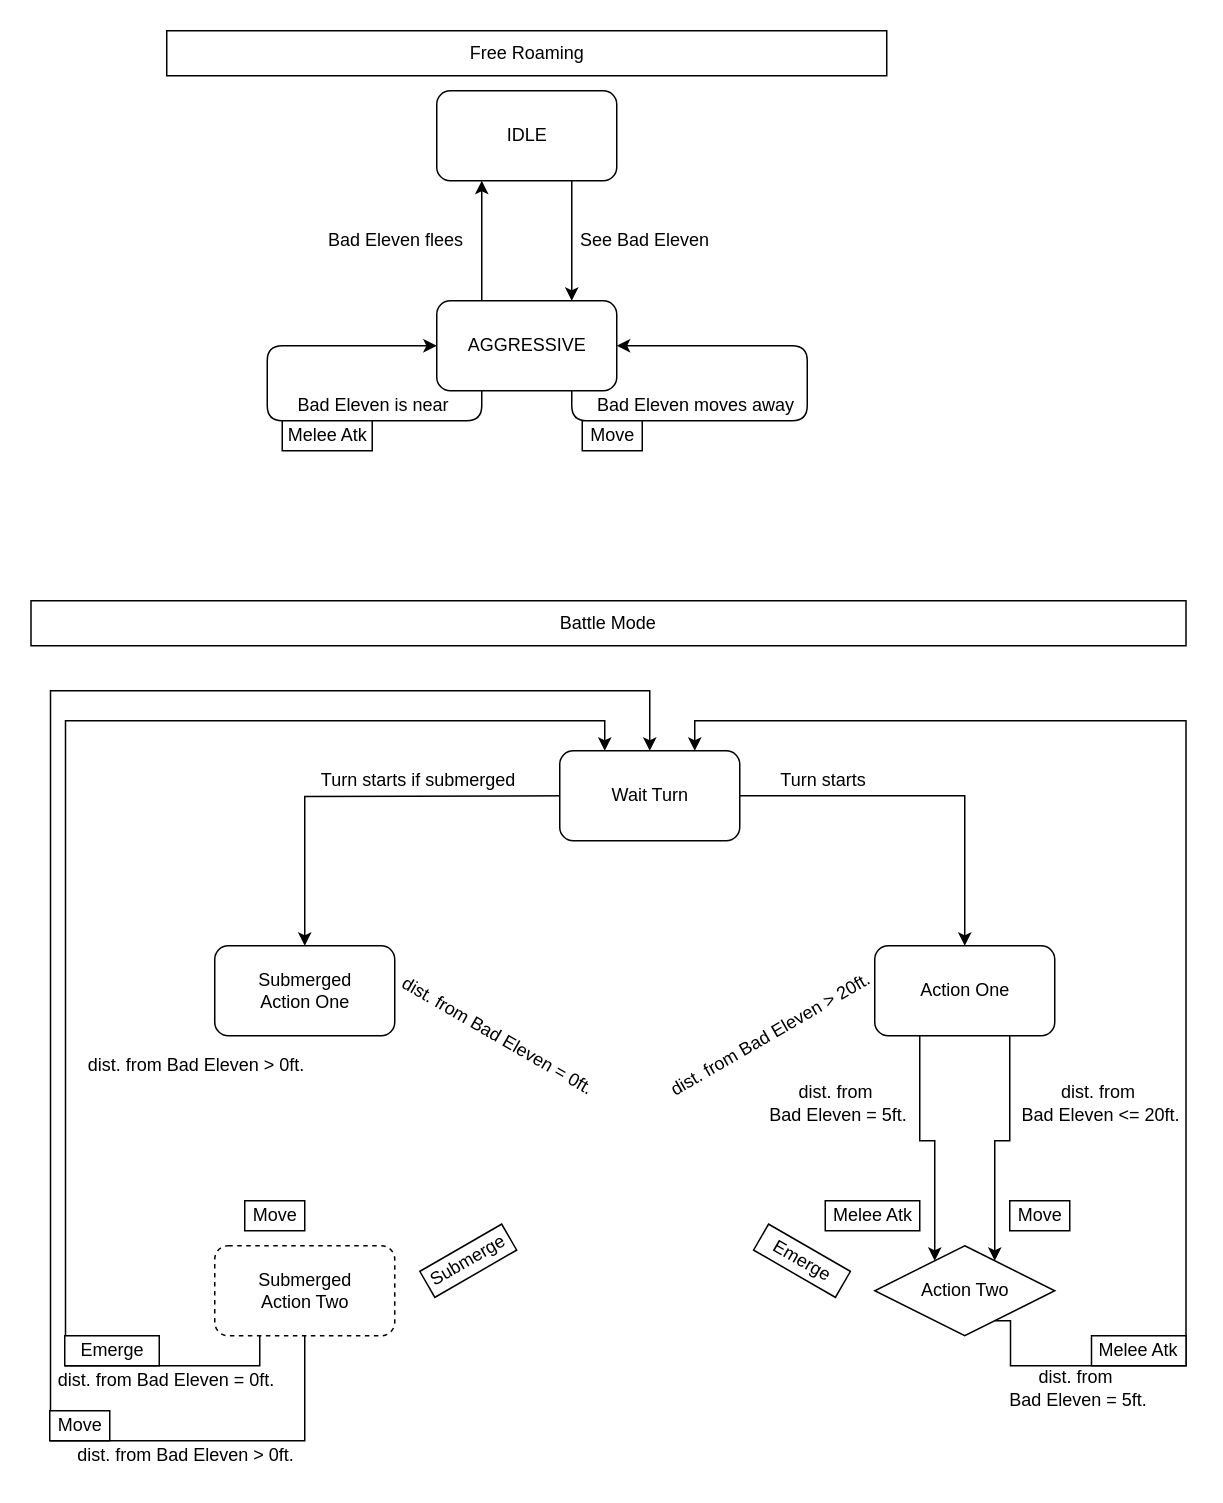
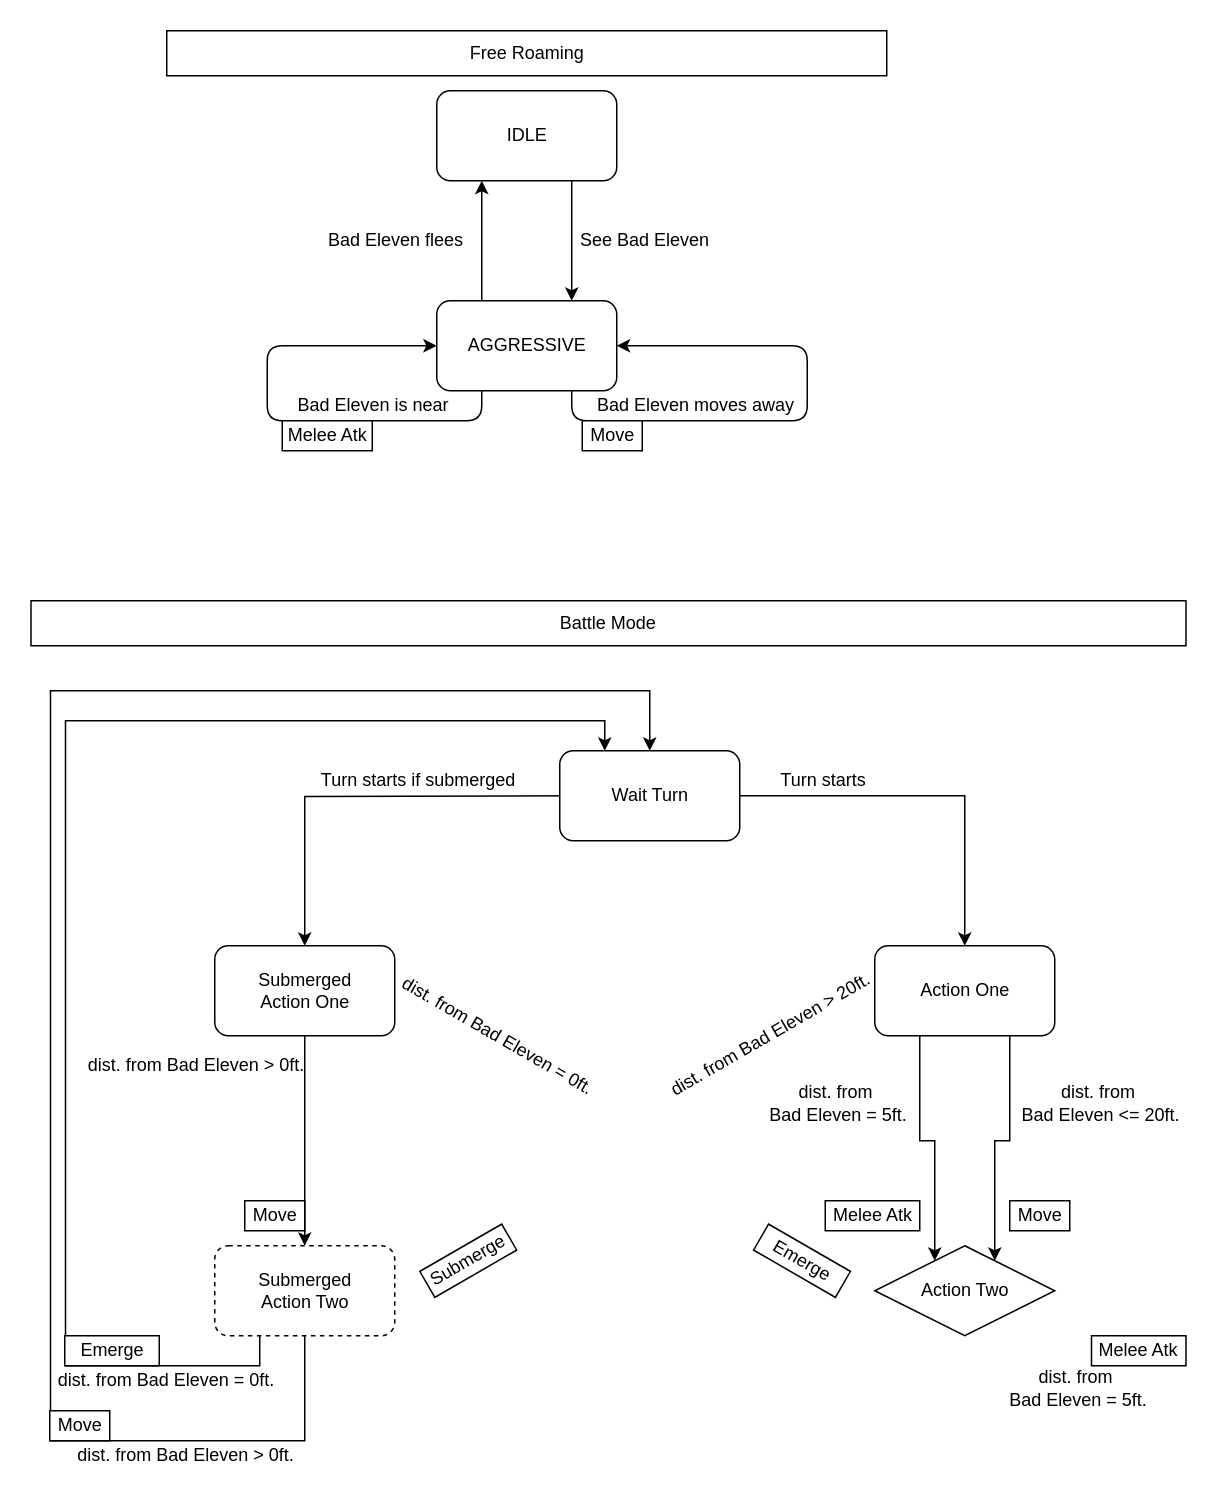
  <mxCell id="0" />
  <mxCell id="1" parent="0" />
  <mxCell id="2" style="edgeStyle=orthogonalEdgeStyle;rounded=0;orthogonalLoop=1;jettySize=auto;html=1;exitX=0.75;exitY=1;exitDx=0;exitDy=0;entryX=0.75;entryY=0;entryDx=0;entryDy=0;" parent="1" source="3" target="5" edge="1"><mxGeometry relative="1" as="geometry" /></mxCell>
  <mxCell id="3" value="IDLE" style="rounded=1;whiteSpace=wrap;html=1;" parent="1" vertex="1"><mxGeometry x="290.5" y="60" width="120" height="60" as="geometry" /></mxCell>
  <mxCell id="4" style="edgeStyle=orthogonalEdgeStyle;rounded=0;orthogonalLoop=1;jettySize=auto;html=1;exitX=0.25;exitY=0;exitDx=0;exitDy=0;entryX=0.25;entryY=1;entryDx=0;entryDy=0;" parent="1" source="5" target="3" edge="1"><mxGeometry relative="1" as="geometry" /></mxCell>
  <mxCell id="5" value="AGGRESSIVE" style="rounded=1;whiteSpace=wrap;html=1;" parent="1" vertex="1"><mxGeometry x="290.5" y="200" width="120" height="60" as="geometry" /></mxCell>
  <mxCell id="6" value="See Bad Eleven" style="text;html=1;align=center;verticalAlign=middle;resizable=0;points=[];autosize=1;" parent="1" vertex="1"><mxGeometry x="378.5" y="150" width="100" height="20" as="geometry" /></mxCell>
  <mxCell id="7" value="Bad Eleven flees" style="text;html=1;align=center;verticalAlign=middle;resizable=0;points=[];autosize=1;" parent="1" vertex="1"><mxGeometry x="207.5" y="150" width="110" height="20" as="geometry" /></mxCell>
  <mxCell id="8" style="edgeStyle=orthogonalEdgeStyle;orthogonalLoop=1;jettySize=auto;html=1;exitX=0.75;exitY=1;exitDx=0;exitDy=0;entryX=1;entryY=0.5;entryDx=0;entryDy=0;rounded=1;" parent="1" source="5" target="5" edge="1"><mxGeometry relative="1" as="geometry"><Array as="points"><mxPoint x="380.5" y="280" /><mxPoint x="537.5" y="280" /><mxPoint x="537.5" y="230" /></Array></mxGeometry></mxCell>
  <mxCell id="9" value="Bad Eleven moves away" style="text;html=1;align=center;verticalAlign=middle;resizable=0;points=[];autosize=1;" parent="1" vertex="1"><mxGeometry x="387.5" y="260" width="150" height="20" as="geometry" /></mxCell>
  <mxCell id="10" value="Move" style="rounded=0;whiteSpace=wrap;html=1;" parent="1" vertex="1"><mxGeometry x="387.5" y="280" width="40" height="20" as="geometry" /></mxCell>
  <mxCell id="11" style="edgeStyle=orthogonalEdgeStyle;rounded=1;orthogonalLoop=1;jettySize=auto;html=1;exitX=0.25;exitY=1;exitDx=0;exitDy=0;entryX=0;entryY=0.5;entryDx=0;entryDy=0;" parent="1" source="5" target="5" edge="1"><mxGeometry relative="1" as="geometry"><Array as="points"><mxPoint x="320.5" y="280" /><mxPoint x="177.5" y="280" /><mxPoint x="177.5" y="230" /></Array></mxGeometry></mxCell>
  <mxCell id="12" value="Bad Eleven is near" style="text;html=1;align=center;verticalAlign=middle;resizable=0;points=[];autosize=1;" parent="1" vertex="1"><mxGeometry x="187.5" y="260" width="120" height="20" as="geometry" /></mxCell>
  <mxCell id="13" value="Melee Atk" style="rounded=0;whiteSpace=wrap;html=1;" parent="1" vertex="1"><mxGeometry x="187.5" y="280" width="60" height="20" as="geometry" /></mxCell>
  <mxCell id="14" value="Free Roaming" style="rounded=0;whiteSpace=wrap;html=1;" parent="1" vertex="1"><mxGeometry x="110.5" y="20" width="480" height="30" as="geometry" /></mxCell>
  <mxCell id="15" value="Battle Mode" style="rounded=0;whiteSpace=wrap;html=1;" parent="1" vertex="1"><mxGeometry x="20" y="400" width="770" height="30" as="geometry" /></mxCell>
  <mxCell id="16" style="edgeStyle=orthogonalEdgeStyle;rounded=0;orthogonalLoop=1;jettySize=auto;html=1;exitX=0.75;exitY=1;exitDx=0;exitDy=0;entryX=0.75;entryY=0;entryDx=0;entryDy=0;" edge="1" parent="1" source="18" target="23"><mxGeometry relative="1" as="geometry" /></mxCell>
  <mxCell id="17" style="edgeStyle=orthogonalEdgeStyle;rounded=0;orthogonalLoop=1;jettySize=auto;html=1;exitX=0.25;exitY=1;exitDx=0;exitDy=0;entryX=0.25;entryY=0;entryDx=0;entryDy=0;" edge="1" parent="1" source="18" target="23"><mxGeometry relative="1" as="geometry" /></mxCell>
  <mxCell id="18" value="Action One" style="rounded=1;whiteSpace=wrap;html=1;" parent="1" vertex="1"><mxGeometry x="582.5" y="630" width="120" height="60" as="geometry" /></mxCell>
  <mxCell id="19" style="edgeStyle=orthogonalEdgeStyle;rounded=0;orthogonalLoop=1;jettySize=auto;html=1;exitX=1;exitY=0.5;exitDx=0;exitDy=0;entryX=0.5;entryY=0;entryDx=0;entryDy=0;" edge="1" parent="1" source="21" target="18"><mxGeometry relative="1" as="geometry" /></mxCell>
  <mxCell id="20" style="edgeStyle=orthogonalEdgeStyle;rounded=0;orthogonalLoop=1;jettySize=auto;html=1;exitX=0;exitY=0.5;exitDx=0;exitDy=0;entryX=0.5;entryY=0;entryDx=0;entryDy=0;" edge="1" parent="1" target="25"><mxGeometry relative="1" as="geometry"><mxPoint x="382.5" y="530" as="sourcePoint" /></mxGeometry></mxCell>
  <mxCell id="21" value="Wait Turn" style="rounded=1;whiteSpace=wrap;html=1;" parent="1" vertex="1"><mxGeometry x="372.5" y="500" width="120" height="60" as="geometry" /></mxCell>
- <mxCell id="22" style="edgeStyle=orthogonalEdgeStyle;rounded=0;orthogonalLoop=1;jettySize=auto;html=1;exitX=0.75;exitY=1;exitDx=0;exitDy=0;entryX=0.75;entryY=0;entryDx=0;entryDy=0;" edge="1" parent="1" source="23" target="21"><mxGeometry relative="1" as="geometry"><Array as="points"><mxPoint x="673" y="910" /><mxPoint x="790" y="910" /><mxPoint x="790" y="480" /><mxPoint x="463" y="480" /></Array></mxGeometry></mxCell>
  <mxCell id="23" value="Action Two" style="rhombus;whiteSpace=wrap;html=1;" parent="1" vertex="1"><mxGeometry x="582.5" y="830" width="120" height="60" as="geometry" /></mxCell>
+ <mxCell id="24" style="edgeStyle=orthogonalEdgeStyle;rounded=0;orthogonalLoop=1;jettySize=auto;html=1;exitX=0.5;exitY=1;exitDx=0;exitDy=0;entryX=0.5;entryY=0;entryDx=0;entryDy=0;" edge="1" parent="1" source="25" target="28"><mxGeometry relative="1" as="geometry" /></mxCell>
  <mxCell id="25" value="Submerged &lt;br&gt;Action One" style="rounded=1;whiteSpace=wrap;html=1;" parent="1" vertex="1"><mxGeometry x="142.5" y="630" width="120" height="60" as="geometry" /></mxCell>
  <mxCell id="26" style="edgeStyle=orthogonalEdgeStyle;rounded=0;orthogonalLoop=1;jettySize=auto;html=1;exitX=0.25;exitY=1;exitDx=0;exitDy=0;entryX=0.25;entryY=0;entryDx=0;entryDy=0;" edge="1" parent="1" source="28" target="21"><mxGeometry relative="1" as="geometry"><mxPoint x="413" y="500" as="targetPoint" /><Array as="points"><mxPoint x="173" y="910" /><mxPoint x="43" y="910" /><mxPoint x="43" y="480" /><mxPoint x="403" y="480" /></Array></mxGeometry></mxCell>
  <mxCell id="27" style="edgeStyle=orthogonalEdgeStyle;rounded=0;orthogonalLoop=1;jettySize=auto;html=1;exitX=0.5;exitY=1;exitDx=0;exitDy=0;entryX=0.5;entryY=0;entryDx=0;entryDy=0;" edge="1" parent="1" source="28" target="21"><mxGeometry relative="1" as="geometry"><mxPoint x="443" y="500" as="targetPoint" /><Array as="points"><mxPoint x="203" y="960" /><mxPoint x="33" y="960" /><mxPoint x="33" y="460" /><mxPoint x="433" y="460" /></Array></mxGeometry></mxCell>
  <mxCell id="28" value="Submerged &lt;br&gt;Action Two" style="rounded=1;whiteSpace=wrap;html=1;dashed=1;" vertex="1" parent="1"><mxGeometry x="142.5" y="830" width="120" height="60" as="geometry" /></mxCell>
  <mxCell id="29" value="Turn starts" style="text;html=1;align=center;verticalAlign=middle;resizable=0;points=[];autosize=1;" vertex="1" parent="1"><mxGeometry x="512.5" y="510" width="70" height="20" as="geometry" /></mxCell>
  <mxCell id="30" value="Turn starts if submerged" style="text;html=1;align=center;verticalAlign=middle;resizable=0;points=[];autosize=1;" vertex="1" parent="1"><mxGeometry x="202.5" y="510" width="150" height="20" as="geometry" /></mxCell>
  <mxCell id="31" value="dist. from&amp;nbsp;&lt;br&gt;Bad Eleven = 5ft." style="text;html=1;align=center;verticalAlign=middle;resizable=0;points=[];autosize=1;" vertex="1" parent="1"><mxGeometry x="502.5" y="720" width="110" height="30" as="geometry" /></mxCell>
  <mxCell id="32" value="Melee Atk" style="rounded=0;whiteSpace=wrap;html=1;" vertex="1" parent="1"><mxGeometry x="549.5" y="800" width="63" height="20" as="geometry" /></mxCell>
  <mxCell id="33" value="Move" style="rounded=0;whiteSpace=wrap;html=1;" vertex="1" parent="1"><mxGeometry x="672.5" y="800" width="40" height="20" as="geometry" /></mxCell>
  <mxCell id="34" value="dist. from&amp;nbsp;&lt;br&gt;Bad Eleven &amp;lt;= 20ft." style="text;html=1;align=center;verticalAlign=middle;resizable=0;points=[];autosize=1;" vertex="1" parent="1"><mxGeometry x="672.5" y="720" width="120" height="30" as="geometry" /></mxCell>
  <mxCell id="35" value="dist. from Bad Eleven &amp;gt; 20ft." style="text;html=1;align=center;verticalAlign=middle;resizable=0;points=[];autosize=1;rotation=-30;" vertex="1" parent="1"><mxGeometry x="427.5" y="680" width="170" height="20" as="geometry" /></mxCell>
  <mxCell id="36" value="Submerge" style="rounded=0;whiteSpace=wrap;html=1;rotation=-30;" vertex="1" parent="1"><mxGeometry x="280" y="830" width="63" height="20" as="geometry" /></mxCell>
  <mxCell id="37" value="dist. from&amp;nbsp;&lt;br&gt;Bad Eleven = 5ft." style="text;html=1;align=center;verticalAlign=middle;resizable=0;points=[];autosize=1;" vertex="1" parent="1"><mxGeometry x="662.5" y="910" width="110" height="30" as="geometry" /></mxCell>
  <mxCell id="38" value="Melee Atk" style="rounded=0;whiteSpace=wrap;html=1;" vertex="1" parent="1"><mxGeometry x="727" y="890" width="63" height="20" as="geometry" /></mxCell>
  <mxCell id="39" value="dist. from Bad Eleven = 0ft." style="text;html=1;align=center;verticalAlign=middle;resizable=0;points=[];autosize=1;" vertex="1" parent="1"><mxGeometry x="30" y="910" width="160" height="20" as="geometry" /></mxCell>
  <mxCell id="40" value="Emerge" style="rounded=0;whiteSpace=wrap;html=1;" vertex="1" parent="1"><mxGeometry x="42.5" y="890" width="63" height="20" as="geometry" /></mxCell>
  <mxCell id="41" value="Move" style="rounded=0;whiteSpace=wrap;html=1;" vertex="1" parent="1"><mxGeometry x="32.5" y="940" width="40" height="20" as="geometry" /></mxCell>
  <mxCell id="42" value="dist. from Bad Eleven &amp;gt; 0ft." style="text;html=1;align=center;verticalAlign=middle;resizable=0;points=[];autosize=1;" vertex="1" parent="1"><mxGeometry x="42.5" y="960" width="160" height="20" as="geometry" /></mxCell>
  <mxCell id="43" value="dist. from Bad Eleven &amp;gt; 0ft." style="text;html=1;align=center;verticalAlign=middle;resizable=0;points=[];autosize=1;" vertex="1" parent="1"><mxGeometry x="50" y="700" width="160" height="20" as="geometry" /></mxCell>
  <mxCell id="44" value="Move" style="rounded=0;whiteSpace=wrap;html=1;" vertex="1" parent="1"><mxGeometry x="162.5" y="800" width="40" height="20" as="geometry" /></mxCell>
  <mxCell id="45" style="edgeStyle=none;rounded=0;orthogonalLoop=1;jettySize=auto;html=1;exitX=0.5;exitY=1;exitDx=0;exitDy=0;" edge="1" parent="1" source="36" target="36"><mxGeometry relative="1" as="geometry" /></mxCell>
  <mxCell id="46" value="dist. from Bad Eleven = 0ft." style="text;html=1;align=center;verticalAlign=middle;resizable=0;points=[];autosize=1;rotation=30;" vertex="1" parent="1"><mxGeometry x="250.5" y="680" width="160" height="20" as="geometry" /></mxCell>
  <mxCell id="47" value="Emerge" style="rounded=0;whiteSpace=wrap;html=1;rotation=30;" vertex="1" parent="1"><mxGeometry x="502.5" y="830" width="63" height="20" as="geometry" /></mxCell>
